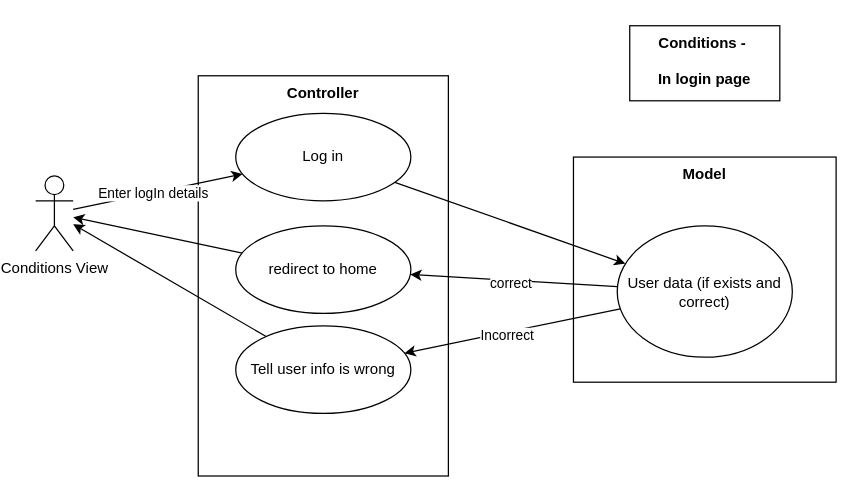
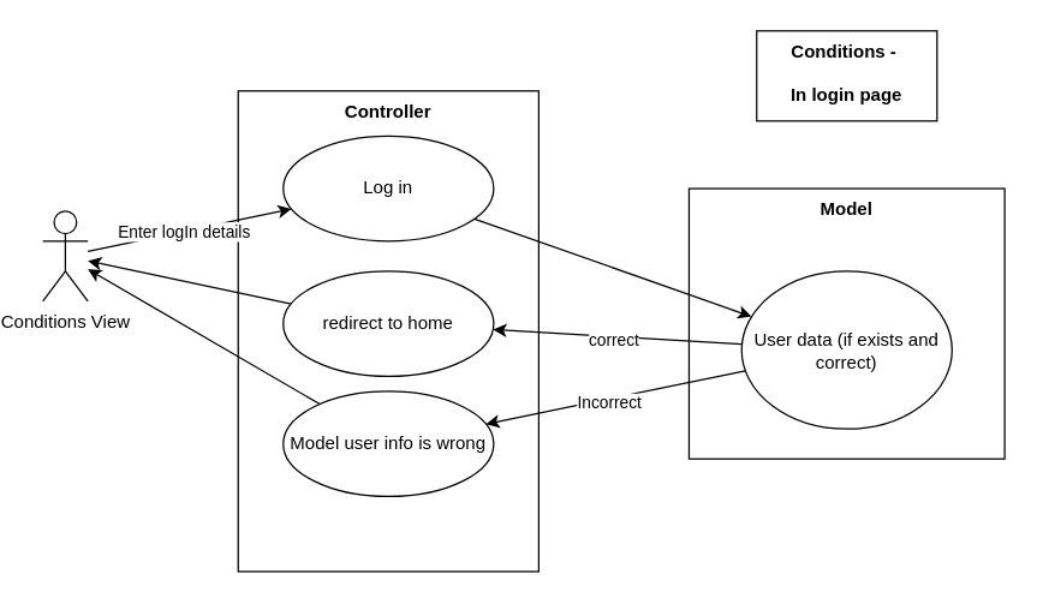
  <mxCell id="0" />
  <mxCell id="1" parent="0" />
  <mxCell id="2" value="Controller" style="shape=rect;html=1;verticalAlign=top;fontStyle=1;whiteSpace=wrap;align=center;" parent="1" vertex="1"><mxGeometry x="150" y="60" width="200" height="320" as="geometry" /></mxCell>
  <mxCell id="3" style="edgeStyle=none;html=1;" parent="1" source="5" target="8" edge="1"><mxGeometry relative="1" as="geometry" /></mxCell>
  <mxCell id="4" value="Enter logIn details" style="edgeLabel;html=1;align=center;verticalAlign=middle;resizable=0;points=[];" parent="3" vertex="1" connectable="0"><mxGeometry x="-0.059" relative="1" as="geometry"><mxPoint as="offset" /></mxGeometry></mxCell>
  <mxCell id="5" value="Conditions View" style="shape=umlActor;html=1;verticalLabelPosition=bottom;verticalAlign=top;align=center;" parent="1" vertex="1"><mxGeometry x="20" y="140" width="30" height="60" as="geometry" /></mxCell>
  <mxCell id="6" value="Model" style="shape=rect;html=1;verticalAlign=top;fontStyle=1;whiteSpace=wrap;align=center;" parent="1" vertex="1"><mxGeometry x="450" y="125" width="210" height="180" as="geometry" /></mxCell>
  <mxCell id="7" style="edgeStyle=none;html=1;" parent="1" source="8" target="13" edge="1"><mxGeometry relative="1" as="geometry" /></mxCell>
  <mxCell id="8" value="Log in" style="ellipse;whiteSpace=wrap;html=1;" parent="1" vertex="1"><mxGeometry x="180" y="90" width="140" height="70" as="geometry" /></mxCell>
  <mxCell id="9" style="edgeStyle=none;html=1;" parent="1" source="13" target="16" edge="1"><mxGeometry relative="1" as="geometry"><mxPoint x="400" y="200" as="targetPoint" /></mxGeometry></mxCell>
  <mxCell id="10" value="correct" style="edgeLabel;html=1;align=center;verticalAlign=middle;resizable=0;points=[];" parent="9" vertex="1" connectable="0"><mxGeometry x="0.047" y="2" relative="1" as="geometry"><mxPoint x="1" as="offset" /></mxGeometry></mxCell>
  <mxCell id="11" style="edgeStyle=none;html=1;" parent="1" source="13" target="18" edge="1"><mxGeometry relative="1" as="geometry"><mxPoint x="390" y="320" as="targetPoint" /></mxGeometry></mxCell>
  <mxCell id="12" value="Incorrect" style="edgeLabel;html=1;align=center;verticalAlign=middle;resizable=0;points=[];" parent="11" vertex="1" connectable="0"><mxGeometry x="0.07" y="2" relative="1" as="geometry"><mxPoint x="1" as="offset" /></mxGeometry></mxCell>
  <mxCell id="13" value="User data (if exists and correct)" style="ellipse;whiteSpace=wrap;html=1;" parent="1" vertex="1"><mxGeometry x="485" y="180" width="140" height="105" as="geometry" /></mxCell>
  <mxCell id="14" value="Conditions -&amp;nbsp;&lt;div&gt;&lt;br&gt;&lt;/div&gt;&lt;div&gt;In login page&lt;/div&gt;" style="shape=rect;html=1;verticalAlign=top;fontStyle=1;whiteSpace=wrap;align=center;" parent="1" vertex="1"><mxGeometry x="495" y="20" width="120" height="60" as="geometry" /></mxCell>
  <mxCell id="15" style="edgeStyle=none;html=1;" parent="1" source="16" target="5" edge="1"><mxGeometry relative="1" as="geometry" /></mxCell>
  <mxCell id="16" value="redirect to home" style="ellipse;whiteSpace=wrap;html=1;" parent="1" vertex="1"><mxGeometry x="180" y="180" width="140" height="70" as="geometry" /></mxCell>
  <mxCell id="17" style="edgeStyle=none;html=1;" parent="1" source="18" target="5" edge="1"><mxGeometry relative="1" as="geometry" /></mxCell>
- <mxCell id="18" value="Tell user info is wrong" style="ellipse;whiteSpace=wrap;html=1;" parent="1" vertex="1"><mxGeometry x="180" y="260" width="140" height="70" as="geometry" /></mxCell>
+ <mxCell id="18" value="Model user info is wrong" style="ellipse;whiteSpace=wrap;html=1;" parent="1" vertex="1"><mxGeometry x="180" y="260" width="140" height="70" as="geometry" /></mxCell>
